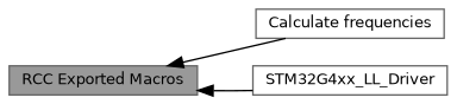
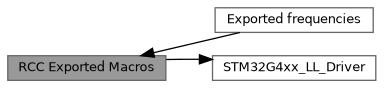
  digraph {
    rankdir=LR
    node [color=grey40 fillcolor=white fontname=Helvetica fontsize=10 shape=box style=filled]
    edge [dir=back fontname=Helvetica fontsize=10 labelfontname=Helvetica labelfontsize=10 shape=plaintext style=solid]
-   n1 [height=0.2 label="Calculate frequencies" width=0.4]
+   n1 [height=0.2 label="Exported frequencies" width=0.4]
    n2 [color=gray40 fillcolor=grey60 fontcolor=black height=0.2 label="RCC Exported Macros" width=0.4]
    n3 [height=0.2 label=STM32G4xx_LL_Driver width=0.4]
    n2 -> n1
-   n2 -> n3
+   n3 -> n2
  }
